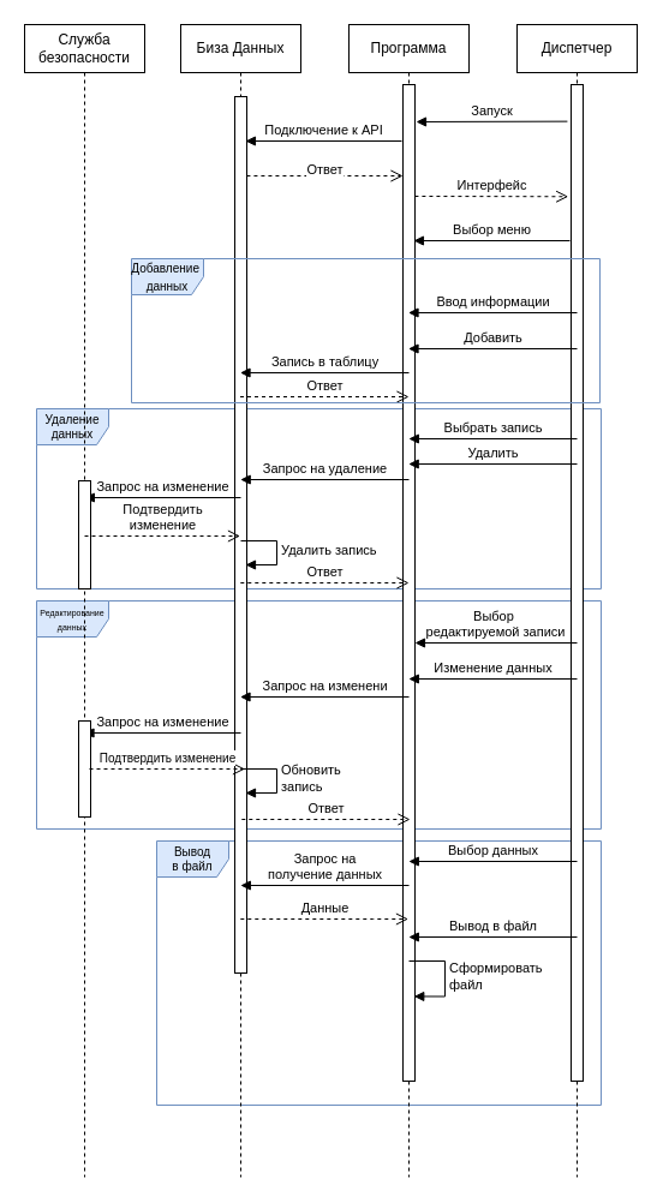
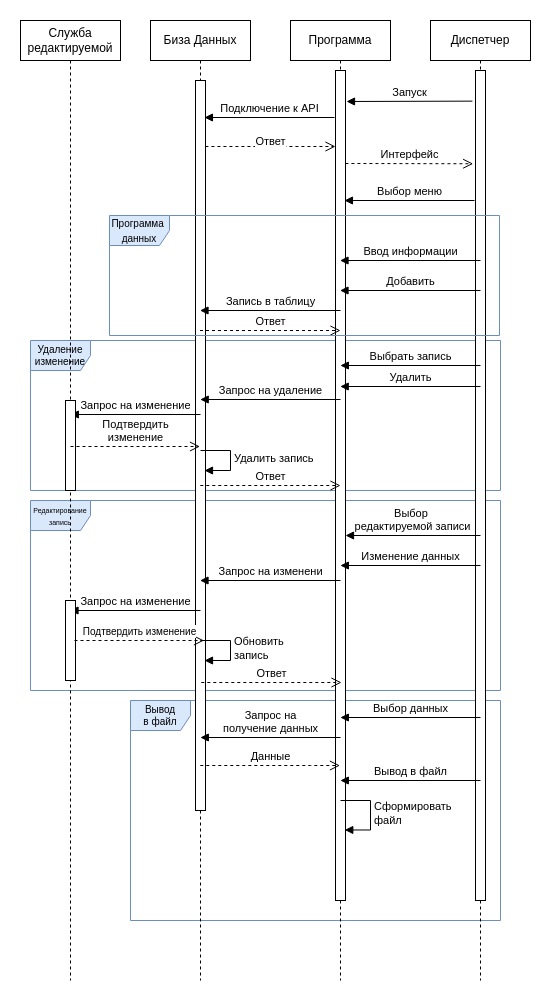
  <mxCell id="0" />
  <mxCell id="1" parent="0" />
- <mxCell id="2" value="Удаление&lt;br&gt;данных" style="shape=umlFrame;whiteSpace=wrap;html=1;fontSize=10;fillColor=#dae8fc;strokeColor=#6c8ebf;" vertex="1" parent="1"><mxGeometry x="30" y="340" width="470" height="150" as="geometry" /></mxCell>
+ <mxCell id="2" value="Удаление&lt;br&gt;изменение" style="shape=umlFrame;whiteSpace=wrap;html=1;fontSize=10;fillColor=#dae8fc;strokeColor=#6c8ebf;" vertex="1" parent="1"><mxGeometry x="30" y="340" width="470" height="150" as="geometry" /></mxCell>
  <mxCell id="3" value="&lt;font style=&quot;font-size: 10px&quot;&gt;Вывод &lt;br&gt;в файл&lt;/font&gt;" style="shape=umlFrame;whiteSpace=wrap;html=1;fontSize=7;fillColor=#dae8fc;strokeColor=#6c8ebf;" vertex="1" parent="1"><mxGeometry x="130" y="700" width="370" height="220" as="geometry" /></mxCell>
- <mxCell id="4" value="&lt;font style=&quot;font-size: 7px&quot;&gt;Редактирование&lt;br&gt;данных&lt;/font&gt;" style="shape=umlFrame;whiteSpace=wrap;html=1;fontSize=10;fillColor=#dae8fc;strokeColor=#6c8ebf;" vertex="1" parent="1"><mxGeometry x="30" y="500" width="470" height="190" as="geometry" /></mxCell>
+ <mxCell id="4" value="&lt;font style=&quot;font-size: 7px&quot;&gt;Редактирование&lt;br&gt;запись&lt;/font&gt;" style="shape=umlFrame;whiteSpace=wrap;html=1;fontSize=10;fillColor=#dae8fc;strokeColor=#6c8ebf;" vertex="1" parent="1"><mxGeometry x="30" y="500" width="470" height="190" as="geometry" /></mxCell>
  <mxCell id="5" value="Биза Данных" style="shape=umlLifeline;perimeter=lifelinePerimeter;whiteSpace=wrap;html=1;container=1;collapsible=0;recursiveResize=0;outlineConnect=0;" parent="1" vertex="1"><mxGeometry x="150" y="20" width="100" height="960" as="geometry" /></mxCell>
  <mxCell id="6" value="" style="html=1;points=[];perimeter=orthogonalPerimeter;" parent="5" vertex="1"><mxGeometry x="45" y="60" width="10" height="730" as="geometry" /></mxCell>
  <mxCell id="7" value="Запрос на изменение" style="html=1;verticalAlign=bottom;endArrow=block;rounded=0;" parent="5" edge="1"><mxGeometry width="80" relative="1" as="geometry"><mxPoint x="50" y="394" as="sourcePoint" /><mxPoint x="-80.19" y="394" as="targetPoint" /></mxGeometry></mxCell>
  <mxCell id="8" value="Запрос на изменение" style="html=1;verticalAlign=bottom;endArrow=block;rounded=0;" edge="1" parent="5" target="33"><mxGeometry width="80" relative="1" as="geometry"><mxPoint x="50" y="590" as="sourcePoint" /><mxPoint x="130" y="590" as="targetPoint" /></mxGeometry></mxCell>
  <mxCell id="9" value="Обновить&lt;br&gt;запись" style="edgeStyle=orthogonalEdgeStyle;html=1;align=left;spacingLeft=2;endArrow=block;rounded=0;" edge="1" parent="5"><mxGeometry relative="1" as="geometry"><mxPoint x="50" y="620" as="sourcePoint" /><Array as="points"><mxPoint x="80" y="620" /><mxPoint x="80" y="640" /></Array><mxPoint x="54" y="640" as="targetPoint" /></mxGeometry></mxCell>
  <mxCell id="10" value="Программа" style="shape=umlLifeline;perimeter=lifelinePerimeter;whiteSpace=wrap;html=1;container=1;collapsible=0;recursiveResize=0;outlineConnect=0;" parent="1" vertex="1"><mxGeometry x="290" y="20" width="100" height="960" as="geometry" /></mxCell>
  <mxCell id="11" value="" style="html=1;points=[];perimeter=orthogonalPerimeter;" parent="10" vertex="1"><mxGeometry x="45" y="50" width="10" height="830" as="geometry" /></mxCell>
  <mxCell id="12" value="Подключение к API" style="html=1;verticalAlign=bottom;endArrow=block;rounded=0;" parent="10" edge="1"><mxGeometry width="80" relative="1" as="geometry"><mxPoint x="44" y="97" as="sourcePoint" /><mxPoint x="-86.071" y="97" as="targetPoint" /></mxGeometry></mxCell>
  <mxCell id="13" value="Ответ" style="html=1;verticalAlign=bottom;endArrow=open;dashed=1;endSize=8;rounded=0;" parent="10" edge="1"><mxGeometry x="0.001" y="-4" relative="1" as="geometry"><mxPoint x="-85.071" y="126" as="sourcePoint" /><mxPoint x="45" y="126" as="targetPoint" /><mxPoint as="offset" /></mxGeometry></mxCell>
  <mxCell id="14" value="Запись в таблицу" style="html=1;verticalAlign=bottom;endArrow=block;rounded=0;" parent="10" target="5" edge="1"><mxGeometry width="80" relative="1" as="geometry"><mxPoint x="50" y="290" as="sourcePoint" /><mxPoint x="130" y="290" as="targetPoint" /></mxGeometry></mxCell>
  <mxCell id="15" value="Ответ" style="html=1;verticalAlign=bottom;endArrow=open;dashed=1;endSize=8;rounded=0;" parent="10" source="5" edge="1"><mxGeometry relative="1" as="geometry"><mxPoint x="130" y="310" as="sourcePoint" /><mxPoint x="50" y="310" as="targetPoint" /></mxGeometry></mxCell>
  <mxCell id="16" value="Запрос на удаление" style="html=1;verticalAlign=bottom;endArrow=block;rounded=0;" parent="10" edge="1"><mxGeometry width="80" relative="1" as="geometry"><mxPoint x="50" y="379" as="sourcePoint" /><mxPoint x="-90.3" y="379" as="targetPoint" /></mxGeometry></mxCell>
  <mxCell id="17" value="Ответ" style="html=1;verticalAlign=bottom;endArrow=open;dashed=1;endSize=8;rounded=0;" parent="10" edge="1"><mxGeometry relative="1" as="geometry"><mxPoint x="-90.19" y="465" as="sourcePoint" /><mxPoint x="50" y="465" as="targetPoint" /></mxGeometry></mxCell>
  <mxCell id="18" value="Запрос на изменени" style="html=1;verticalAlign=bottom;endArrow=block;rounded=0;" edge="1" parent="10" target="5"><mxGeometry width="80" relative="1" as="geometry"><mxPoint x="50" y="560" as="sourcePoint" /><mxPoint x="130" y="560" as="targetPoint" /></mxGeometry></mxCell>
  <mxCell id="19" value="Ответ" style="html=1;verticalAlign=bottom;endArrow=open;dashed=1;endSize=8;rounded=0;" edge="1" parent="10"><mxGeometry relative="1" as="geometry"><mxPoint x="-89.19" y="662" as="sourcePoint" /><mxPoint x="51" y="662" as="targetPoint" /></mxGeometry></mxCell>
  <mxCell id="20" value="Запрос на &lt;br&gt;получение данных" style="html=1;verticalAlign=bottom;endArrow=block;rounded=0;" edge="1" parent="10"><mxGeometry width="80" relative="1" as="geometry"><mxPoint x="50" y="717" as="sourcePoint" /><mxPoint x="-90.19" y="717" as="targetPoint" /></mxGeometry></mxCell>
  <mxCell id="21" value="Сформировать&lt;br&gt;файл" style="edgeStyle=orthogonalEdgeStyle;html=1;align=left;spacingLeft=2;endArrow=block;rounded=0;entryX=0.928;entryY=0.915;entryDx=0;entryDy=0;entryPerimeter=0;" edge="1" target="11" parent="10"><mxGeometry relative="1" as="geometry"><mxPoint x="50" y="780" as="sourcePoint" /><Array as="points"><mxPoint x="80" y="780" /><mxPoint x="80" y="810" /><mxPoint x="54" y="810" /></Array><mxPoint x="55" y="800" as="targetPoint" /></mxGeometry></mxCell>
  <mxCell id="22" value="Диспетчер" style="shape=umlLifeline;perimeter=lifelinePerimeter;whiteSpace=wrap;html=1;container=1;collapsible=0;recursiveResize=0;outlineConnect=0;" parent="1" vertex="1"><mxGeometry x="430" y="20" width="100" height="960" as="geometry" /></mxCell>
  <mxCell id="23" value="" style="html=1;points=[];perimeter=orthogonalPerimeter;" parent="22" vertex="1"><mxGeometry x="45" y="50" width="10" height="830" as="geometry" /></mxCell>
  <mxCell id="24" value="Интерфейс" style="html=1;verticalAlign=bottom;endArrow=open;dashed=1;endSize=8;rounded=0;entryX=-0.229;entryY=0.501;entryDx=0;entryDy=0;entryPerimeter=0;" parent="22" edge="1"><mxGeometry relative="1" as="geometry"><mxPoint x="-85.071" y="143" as="sourcePoint" /><mxPoint x="42.71" y="143.26" as="targetPoint" /></mxGeometry></mxCell>
  <mxCell id="25" value="Ввод информации" style="html=1;verticalAlign=bottom;endArrow=block;rounded=0;" parent="22" target="10" edge="1"><mxGeometry width="80" relative="1" as="geometry"><mxPoint x="50" y="240" as="sourcePoint" /><mxPoint x="130" y="240" as="targetPoint" /></mxGeometry></mxCell>
  <mxCell id="26" value="Добавить" style="html=1;verticalAlign=bottom;endArrow=block;rounded=0;" parent="22" target="10" edge="1"><mxGeometry width="80" relative="1" as="geometry"><mxPoint x="50" y="270" as="sourcePoint" /><mxPoint x="130" y="270" as="targetPoint" /></mxGeometry></mxCell>
  <mxCell id="27" value="Выбрать запись" style="html=1;verticalAlign=bottom;endArrow=block;rounded=0;" parent="22" edge="1"><mxGeometry width="80" relative="1" as="geometry"><mxPoint x="50" y="345" as="sourcePoint" /><mxPoint x="-90.19" y="345" as="targetPoint" /></mxGeometry></mxCell>
  <mxCell id="28" value="Удалить" style="html=1;verticalAlign=bottom;endArrow=block;rounded=0;" parent="22" edge="1"><mxGeometry width="80" relative="1" as="geometry"><mxPoint x="50" y="366" as="sourcePoint" /><mxPoint x="-90.3" y="366" as="targetPoint" /></mxGeometry></mxCell>
  <mxCell id="29" value="Выбор&amp;nbsp;&lt;br&gt;редактируемой записи" style="html=1;verticalAlign=bottom;endArrow=block;rounded=0;" edge="1" parent="22"><mxGeometry width="80" relative="1" as="geometry"><mxPoint x="50" y="515" as="sourcePoint" /><mxPoint x="-85" y="515" as="targetPoint" /></mxGeometry></mxCell>
  <mxCell id="30" value="Изменение данных" style="html=1;verticalAlign=bottom;endArrow=block;rounded=0;" edge="1" parent="22"><mxGeometry width="80" relative="1" as="geometry"><mxPoint x="50" y="545" as="sourcePoint" /><mxPoint x="-90.19" y="545" as="targetPoint" /></mxGeometry></mxCell>
  <mxCell id="31" value="Выбор данных" style="html=1;verticalAlign=bottom;endArrow=block;rounded=0;" edge="1" parent="22"><mxGeometry width="80" relative="1" as="geometry"><mxPoint x="50" y="697" as="sourcePoint" /><mxPoint x="-90.19" y="697" as="targetPoint" /></mxGeometry></mxCell>
  <mxCell id="32" value="Вывод в файл" style="html=1;verticalAlign=bottom;endArrow=block;rounded=0;" edge="1" parent="22"><mxGeometry width="80" relative="1" as="geometry"><mxPoint x="50" y="760" as="sourcePoint" /><mxPoint x="-90.19" y="760" as="targetPoint" /></mxGeometry></mxCell>
- <mxCell id="33" value="Служба безопасности" style="shape=umlLifeline;perimeter=lifelinePerimeter;whiteSpace=wrap;html=1;container=1;collapsible=0;recursiveResize=0;outlineConnect=0;" parent="1" vertex="1"><mxGeometry x="20" y="20" width="100" height="960" as="geometry" /></mxCell>
+ <mxCell id="33" value="Служба редактируемой" style="shape=umlLifeline;perimeter=lifelinePerimeter;whiteSpace=wrap;html=1;container=1;collapsible=0;recursiveResize=0;outlineConnect=0;" parent="1" vertex="1"><mxGeometry x="20" y="20" width="100" height="960" as="geometry" /></mxCell>
  <mxCell id="34" value="" style="html=1;points=[];perimeter=orthogonalPerimeter;" parent="33" vertex="1"><mxGeometry x="45" y="380" width="10" height="90" as="geometry" /></mxCell>
  <mxCell id="35" value="" style="html=1;points=[];perimeter=orthogonalPerimeter;" vertex="1" parent="33"><mxGeometry x="45" y="580" width="10" height="80" as="geometry" /></mxCell>
  <mxCell id="36" value="Запуск" style="html=1;verticalAlign=bottom;endArrow=block;rounded=0;exitX=0.091;exitY=0.383;exitDx=0;exitDy=0;exitPerimeter=0;" parent="1" edge="1"><mxGeometry width="80" relative="1" as="geometry"><mxPoint x="471.91" y="100.64" as="sourcePoint" /><mxPoint x="346" y="101" as="targetPoint" /></mxGeometry></mxCell>
  <mxCell id="37" value="Выбор меню" style="html=1;verticalAlign=bottom;endArrow=block;rounded=0;" parent="1" edge="1"><mxGeometry width="80" relative="1" as="geometry"><mxPoint x="474" y="200" as="sourcePoint" /><mxPoint x="343.929" y="200" as="targetPoint" /></mxGeometry></mxCell>
  <mxCell id="38" value="Подтвердить &lt;br&gt;изменение" style="html=1;verticalAlign=bottom;endArrow=open;dashed=1;endSize=8;rounded=0;" parent="1" edge="1"><mxGeometry relative="1" as="geometry"><mxPoint x="70" y="446" as="sourcePoint" /><mxPoint x="199.5" y="446" as="targetPoint" /></mxGeometry></mxCell>
  <mxCell id="39" value="&lt;font style=&quot;font-size: 10px&quot;&gt;Подтвердить изменение&lt;/font&gt;" style="html=1;verticalAlign=bottom;endArrow=open;dashed=1;endSize=8;rounded=0;" edge="1" parent="1"><mxGeometry relative="1" as="geometry"><mxPoint x="74" y="640" as="sourcePoint" /><mxPoint x="203.5" y="640" as="targetPoint" /></mxGeometry></mxCell>
  <mxCell id="40" value="Данные" style="html=1;verticalAlign=bottom;endArrow=open;dashed=1;endSize=8;rounded=0;" edge="1" parent="1"><mxGeometry relative="1" as="geometry"><mxPoint x="199.81" y="765" as="sourcePoint" /><mxPoint x="339.5" y="765" as="targetPoint" /><Array as="points"><mxPoint x="310" y="765" /></Array></mxGeometry></mxCell>
- <mxCell id="41" value="&lt;font style=&quot;font-size: 10px&quot;&gt;Добавление&amp;nbsp;&lt;br&gt;данных&lt;/font&gt;" style="shape=umlFrame;whiteSpace=wrap;html=1;fillColor=#dae8fc;strokeColor=#6c8ebf;" vertex="1" parent="1"><mxGeometry x="109" y="215" width="390" height="120" as="geometry" /></mxCell>
+ <mxCell id="41" value="&lt;font style=&quot;font-size: 10px&quot;&gt;Программа&amp;nbsp;&lt;br&gt;данных&lt;/font&gt;" style="shape=umlFrame;whiteSpace=wrap;html=1;fillColor=#dae8fc;strokeColor=#6c8ebf;" vertex="1" parent="1"><mxGeometry x="109" y="215" width="390" height="120" as="geometry" /></mxCell>
  <mxCell id="42" value="Удалить запись" style="edgeStyle=orthogonalEdgeStyle;html=1;align=left;spacingLeft=2;endArrow=block;rounded=0;" edge="1" parent="1"><mxGeometry relative="1" as="geometry"><mxPoint x="200" y="450" as="sourcePoint" /><Array as="points"><mxPoint x="230" y="450" /><mxPoint x="230" y="470" /></Array><mxPoint x="204" y="470" as="targetPoint" /></mxGeometry></mxCell>
